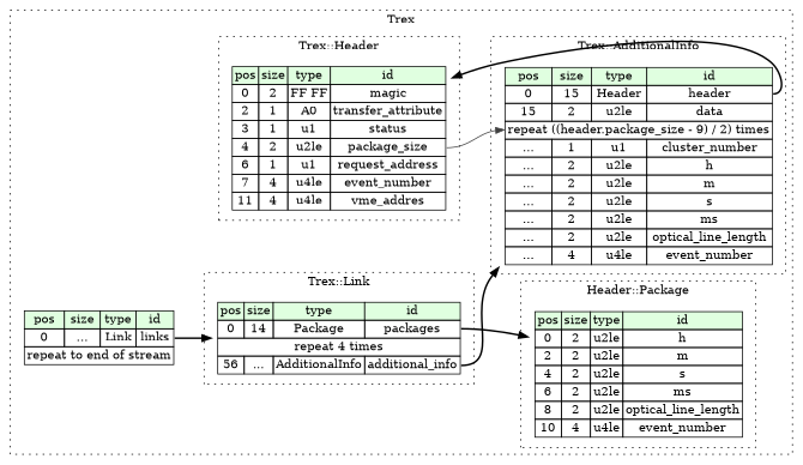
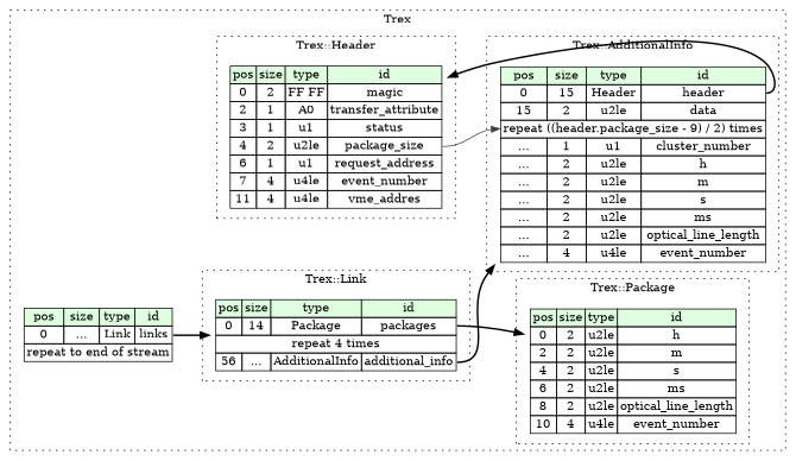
  digraph {
    rankdir=LR
    fontname="DejaVu Serif"
    node [shape=plaintext fontname="DejaVu Serif"]
    edge [style=bold fontname="DejaVu Serif"]
    n1 [label=<<TABLE BORDER="0" CELLBORDER="1" CELLSPACING="0"> 				<TR><TD BGCOLOR="#E0FFE0">pos</TD><TD BGCOLOR="#E0FFE0">size</TD><TD BGCOLOR="#E0FFE0">type</TD><TD BGCOLOR="#E0FFE0">id</TD></TR> 				<TR><TD PORT="packages_pos">0</TD><TD PORT="packages_size">14</TD><TD>Package</TD><TD PORT="packages_type">packages</TD></TR> 				<TR><TD COLSPAN="4" PORT="packages__repeat">repeat 4 times</TD></TR> 				<TR><TD PORT="additional_info_pos">56</TD><TD PORT="additional_info_size">...</TD><TD>AdditionalInfo</TD><TD PORT="additional_info_type">additional_info</TD></TR> 			</TABLE>>]
    n2 [label=<<TABLE BORDER="0" CELLBORDER="1" CELLSPACING="0"> 				<TR><TD BGCOLOR="#E0FFE0">pos</TD><TD BGCOLOR="#E0FFE0">size</TD><TD BGCOLOR="#E0FFE0">type</TD><TD BGCOLOR="#E0FFE0">id</TD></TR> 				<TR><TD PORT="h_pos">0</TD><TD PORT="h_size">2</TD><TD>u2le</TD><TD PORT="h_type">h</TD></TR> 				<TR><TD PORT="m_pos">2</TD><TD PORT="m_size">2</TD><TD>u2le</TD><TD PORT="m_type">m</TD></TR> 				<TR><TD PORT="s_pos">4</TD><TD PORT="s_size">2</TD><TD>u2le</TD><TD PORT="s_type">s</TD></TR> 				<TR><TD PORT="ms_pos">6</TD><TD PORT="ms_size">2</TD><TD>u2le</TD><TD PORT="ms_type">ms</TD></TR> 				<TR><TD PORT="optical_line_length_pos">8</TD><TD PORT="optical_line_length_size">2</TD><TD>u2le</TD><TD PORT="optical_line_length_type">optical_line_length</TD></TR> 				<TR><TD PORT="event_number_pos">10</TD><TD PORT="event_number_size">4</TD><TD>u4le</TD><TD PORT="event_number_type">event_number</TD></TR> 			</TABLE>>]
    n3 [label=<<TABLE BORDER="0" CELLBORDER="1" CELLSPACING="0"> 				<TR><TD BGCOLOR="#E0FFE0">pos</TD><TD BGCOLOR="#E0FFE0">size</TD><TD BGCOLOR="#E0FFE0">type</TD><TD BGCOLOR="#E0FFE0">id</TD></TR> 				<TR><TD PORT="magic_pos">0</TD><TD PORT="magic_size">2</TD><TD>FF FF</TD><TD PORT="magic_type">magic</TD></TR> 				<TR><TD PORT="transfer_attribute_pos">2</TD><TD PORT="transfer_attribute_size">1</TD><TD>A0</TD><TD PORT="transfer_attribute_type">transfer_attribute</TD></TR> 				<TR><TD PORT="status_pos">3</TD><TD PORT="status_size">1</TD><TD>u1</TD><TD PORT="status_type">status</TD></TR> 				<TR><TD PORT="package_size_pos">4</TD><TD PORT="package_size_size">2</TD><TD>u2le</TD><TD PORT="package_size_type">package_size</TD></TR> 				<TR><TD PORT="request_address_pos">6</TD><TD PORT="request_address_size">1</TD><TD>u1</TD><TD PORT="request_address_type">request_address</TD></TR> 				<TR><TD PORT="event_number_pos">7</TD><TD PORT="event_number_size">4</TD><TD>u4le</TD><TD PORT="event_number_type">event_number</TD></TR> 				<TR><TD PORT="vme_addres_pos">11</TD><TD PORT="vme_addres_size">4</TD><TD>u4le</TD><TD PORT="vme_addres_type">vme_addres</TD></TR> 			</TABLE>>]
    n4 [label=<<TABLE BORDER="0" CELLBORDER="1" CELLSPACING="0"> 				<TR><TD BGCOLOR="#E0FFE0">pos</TD><TD BGCOLOR="#E0FFE0">size</TD><TD BGCOLOR="#E0FFE0">type</TD><TD BGCOLOR="#E0FFE0">id</TD></TR> 				<TR><TD PORT="header_pos">0</TD><TD PORT="header_size">15</TD><TD>Header</TD><TD PORT="header_type">header</TD></TR> 				<TR><TD PORT="data_pos">15</TD><TD PORT="data_size">2</TD><TD>u2le</TD><TD PORT="data_type">data</TD></TR> 				<TR><TD COLSPAN="4" PORT="data__repeat">repeat ((header.package_size - 9) / 2) times</TD></TR> 				<TR><TD PORT="cluster_number_pos">...</TD><TD PORT="cluster_number_size">1</TD><TD>u1</TD><TD PORT="cluster_number_type">cluster_number</TD></TR> 				<TR><TD PORT="h_pos">...</TD><TD PORT="h_size">2</TD><TD>u2le</TD><TD PORT="h_type">h</TD></TR> 				<TR><TD PORT="m_pos">...</TD><TD PORT="m_size">2</TD><TD>u2le</TD><TD PORT="m_type">m</TD></TR> 				<TR><TD PORT="s_pos">...</TD><TD PORT="s_size">2</TD><TD>u2le</TD><TD PORT="s_type">s</TD></TR> 				<TR><TD PORT="ms_pos">...</TD><TD PORT="ms_size">2</TD><TD>u2le</TD><TD PORT="ms_type">ms</TD></TR> 				<TR><TD PORT="optical_line_length_pos">...</TD><TD PORT="optical_line_length_size">2</TD><TD>u2le</TD><TD PORT="optical_line_length_type">optical_line_length</TD></TR> 				<TR><TD PORT="event_number_pos">...</TD><TD PORT="event_number_size">4</TD><TD>u4le</TD><TD PORT="event_number_type">event_number</TD></TR> 			</TABLE>>]
    n5 [label=<<TABLE BORDER="0" CELLBORDER="1" CELLSPACING="0"> 			<TR><TD BGCOLOR="#E0FFE0">pos</TD><TD BGCOLOR="#E0FFE0">size</TD><TD BGCOLOR="#E0FFE0">type</TD><TD BGCOLOR="#E0FFE0">id</TD></TR> 			<TR><TD PORT="links_pos">0</TD><TD PORT="links_size">...</TD><TD>Link</TD><TD PORT="links_type">links</TD></TR> 			<TR><TD COLSPAN="4" PORT="links__repeat">repeat to end of stream</TD></TR> 		</TABLE>>]
    subgraph cluster_1 {
      label=Trex
      style=dotted
      n5
      subgraph cluster_2 {
        label="Trex::Link"
        style=dotted
        n1
      }
      subgraph cluster_3 {
-       label="Header::Package"
+       label="Trex::Package"
        style=dotted
        n2
      }
      subgraph cluster_4 {
        label="Trex::Header"
        style=dotted
        n3
      }
      subgraph cluster_5 {
        label="Trex::AdditionalInfo"
        style=dotted
        n4
      }
    }
    n1 -> n2 [tailport=packages_type]
    n1 -> n4 [tailport=additional_info_type]
    n3 -> n4 [color="#404040" headport=data__repeat tailport=package_size_type style=""]
    n4 -> n3 [tailport=header_type]
    n5 -> n1 [tailport=links_type]
  }
